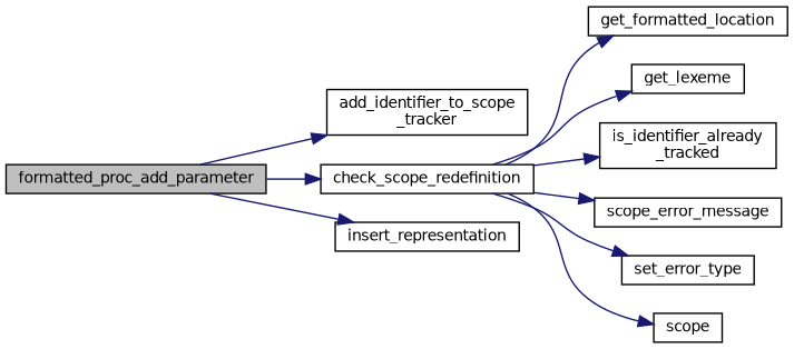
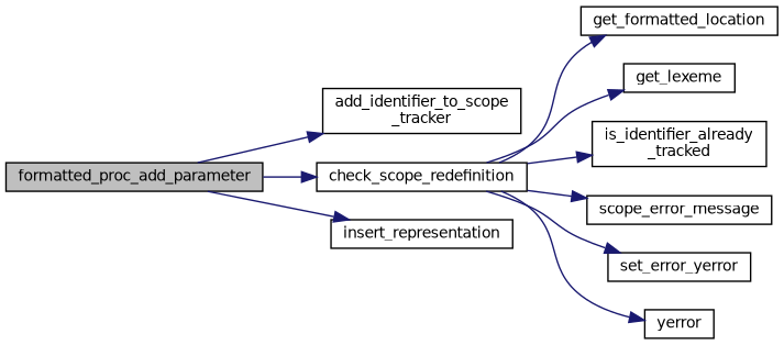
  digraph {
    rankdir=LR
    node [color=black fillcolor=white fontname=Helvetica fontsize=10 shape=record style=filled]
    edge [color=midnightblue fontname=Helvetica fontsize=10 labelfontname=Helvetica labelfontsize=10 style=solid]
    n1 [fillcolor=grey75 fontcolor=black height=0.2 label=formatted_proc_add_parameter width=0.4]
    n2 [height=0.2 label="add_identifier_to_scope\l_tracker" width=0.4]
    n3 [height=0.2 label=check_scope_redefinition width=0.4]
    n4 [height=0.2 label=insert_representation width=0.4]
    n5 [height=0.2 label=get_formatted_location width=0.4]
    n6 [height=0.2 label=get_lexeme width=0.4]
    n7 [height=0.2 label="is_identifier_already\l_tracked" width=0.4]
    n8 [height=0.2 label=scope_error_message width=0.4]
-   n9 [height=0.2 label=set_error_type width=0.4]
-   n10 [height=0.2 label=scope width=0.4]
+   n9 [height=0.2 label=set_error_yerror width=0.4]
+   n10 [height=0.2 label=yerror width=0.4]
    n1 -> n2
    n1 -> n3
    n1 -> n4
    n3 -> n5
    n3 -> n6
    n3 -> n7
    n3 -> n8
    n3 -> n9
    n3 -> n10
  }
